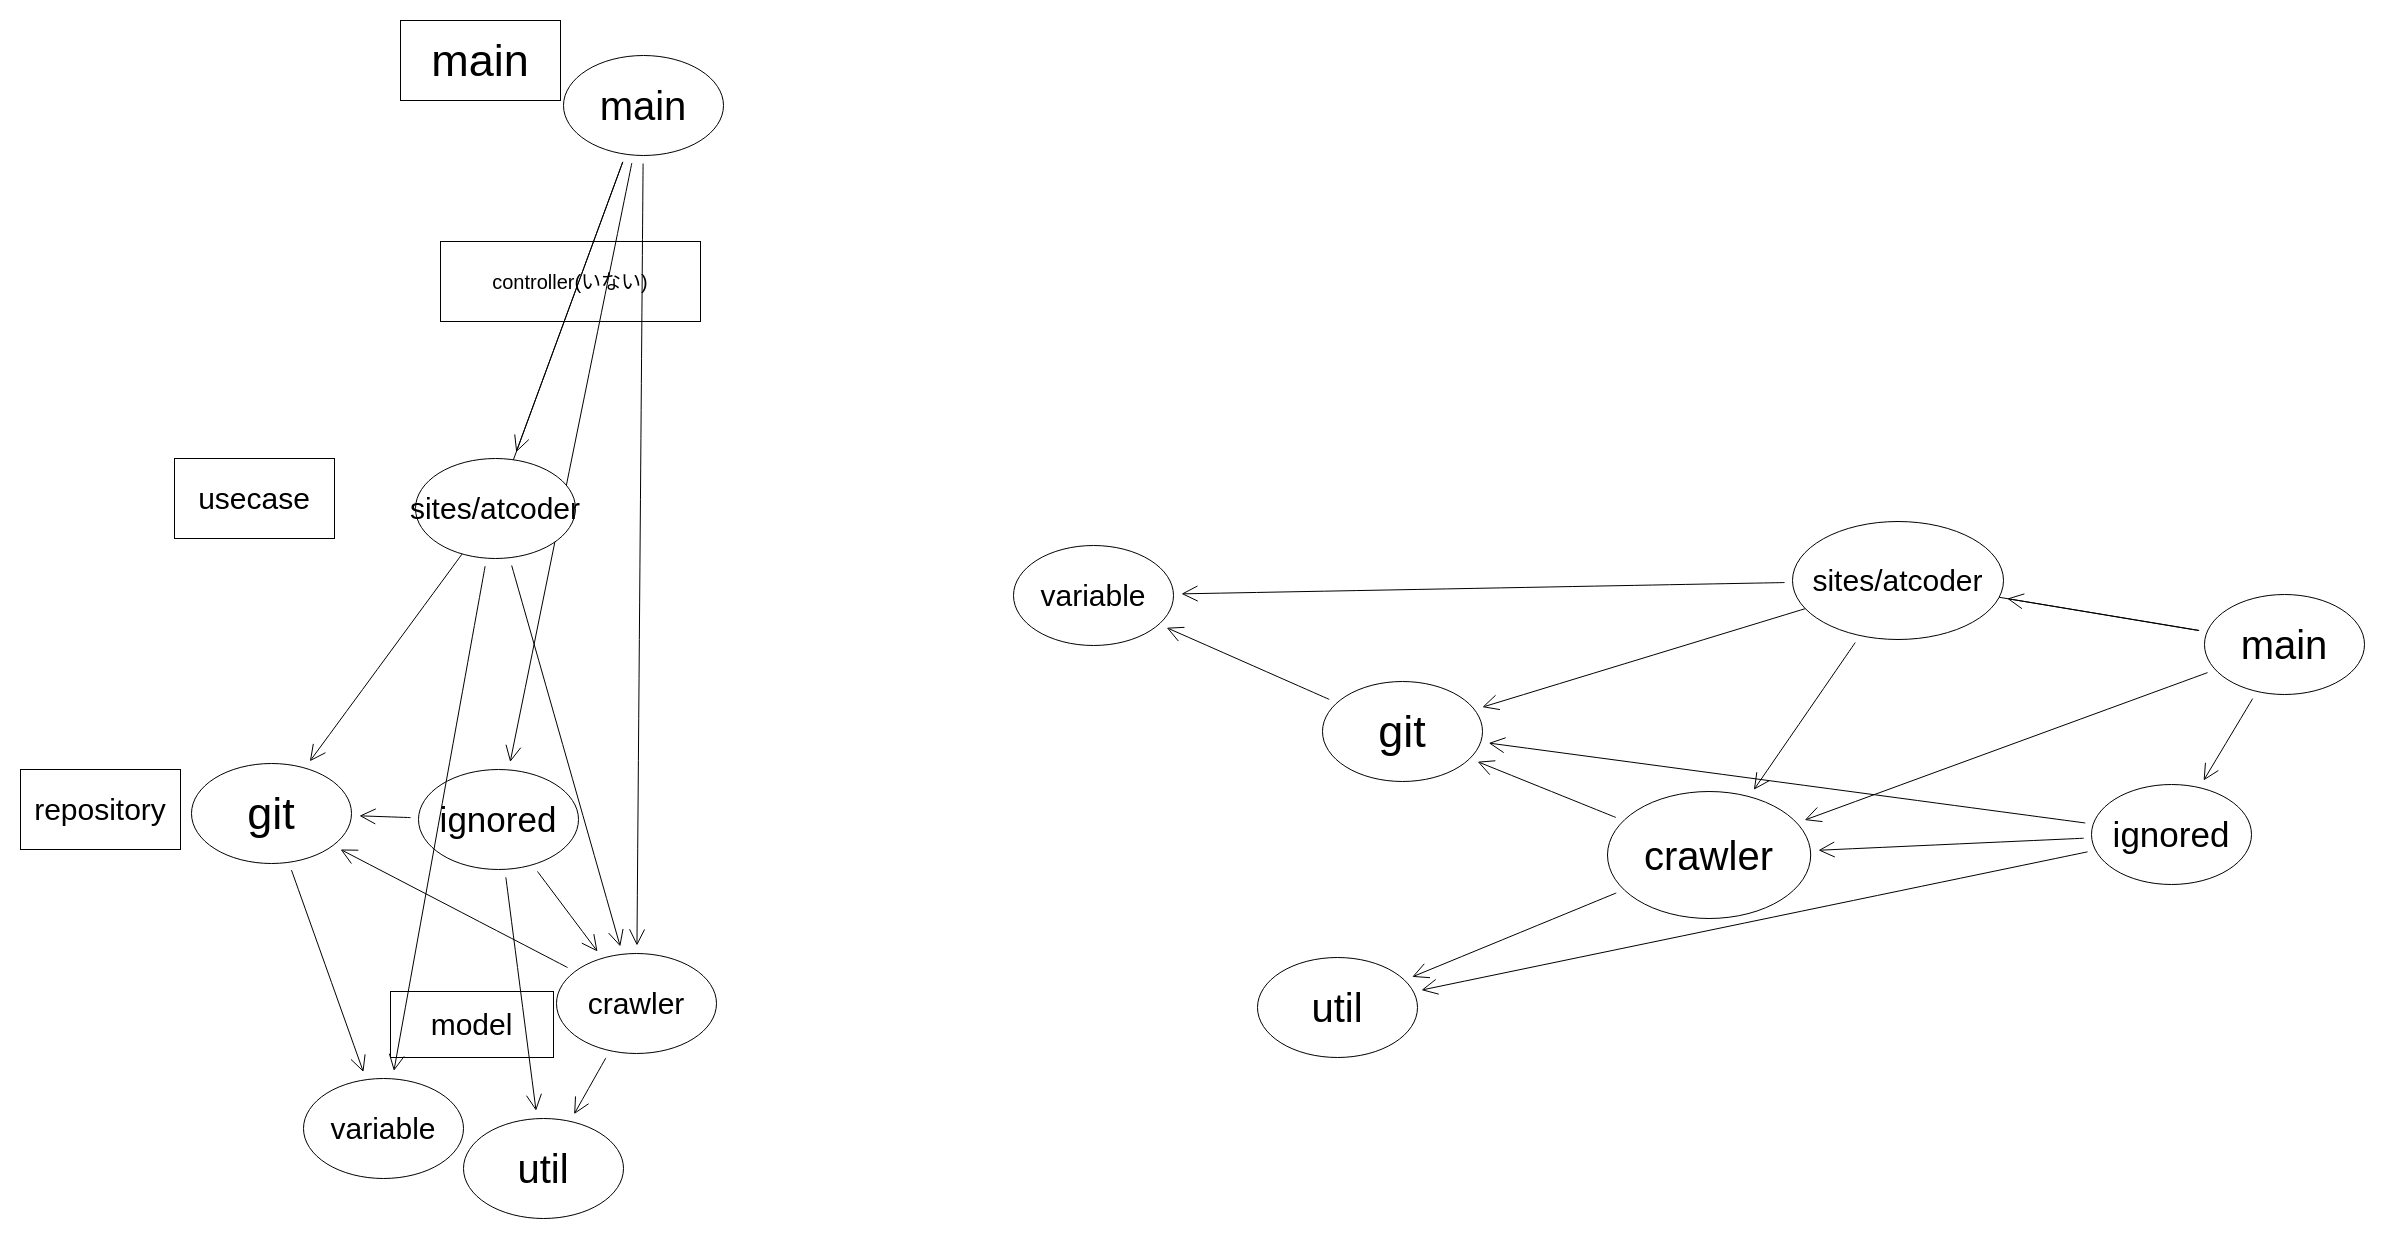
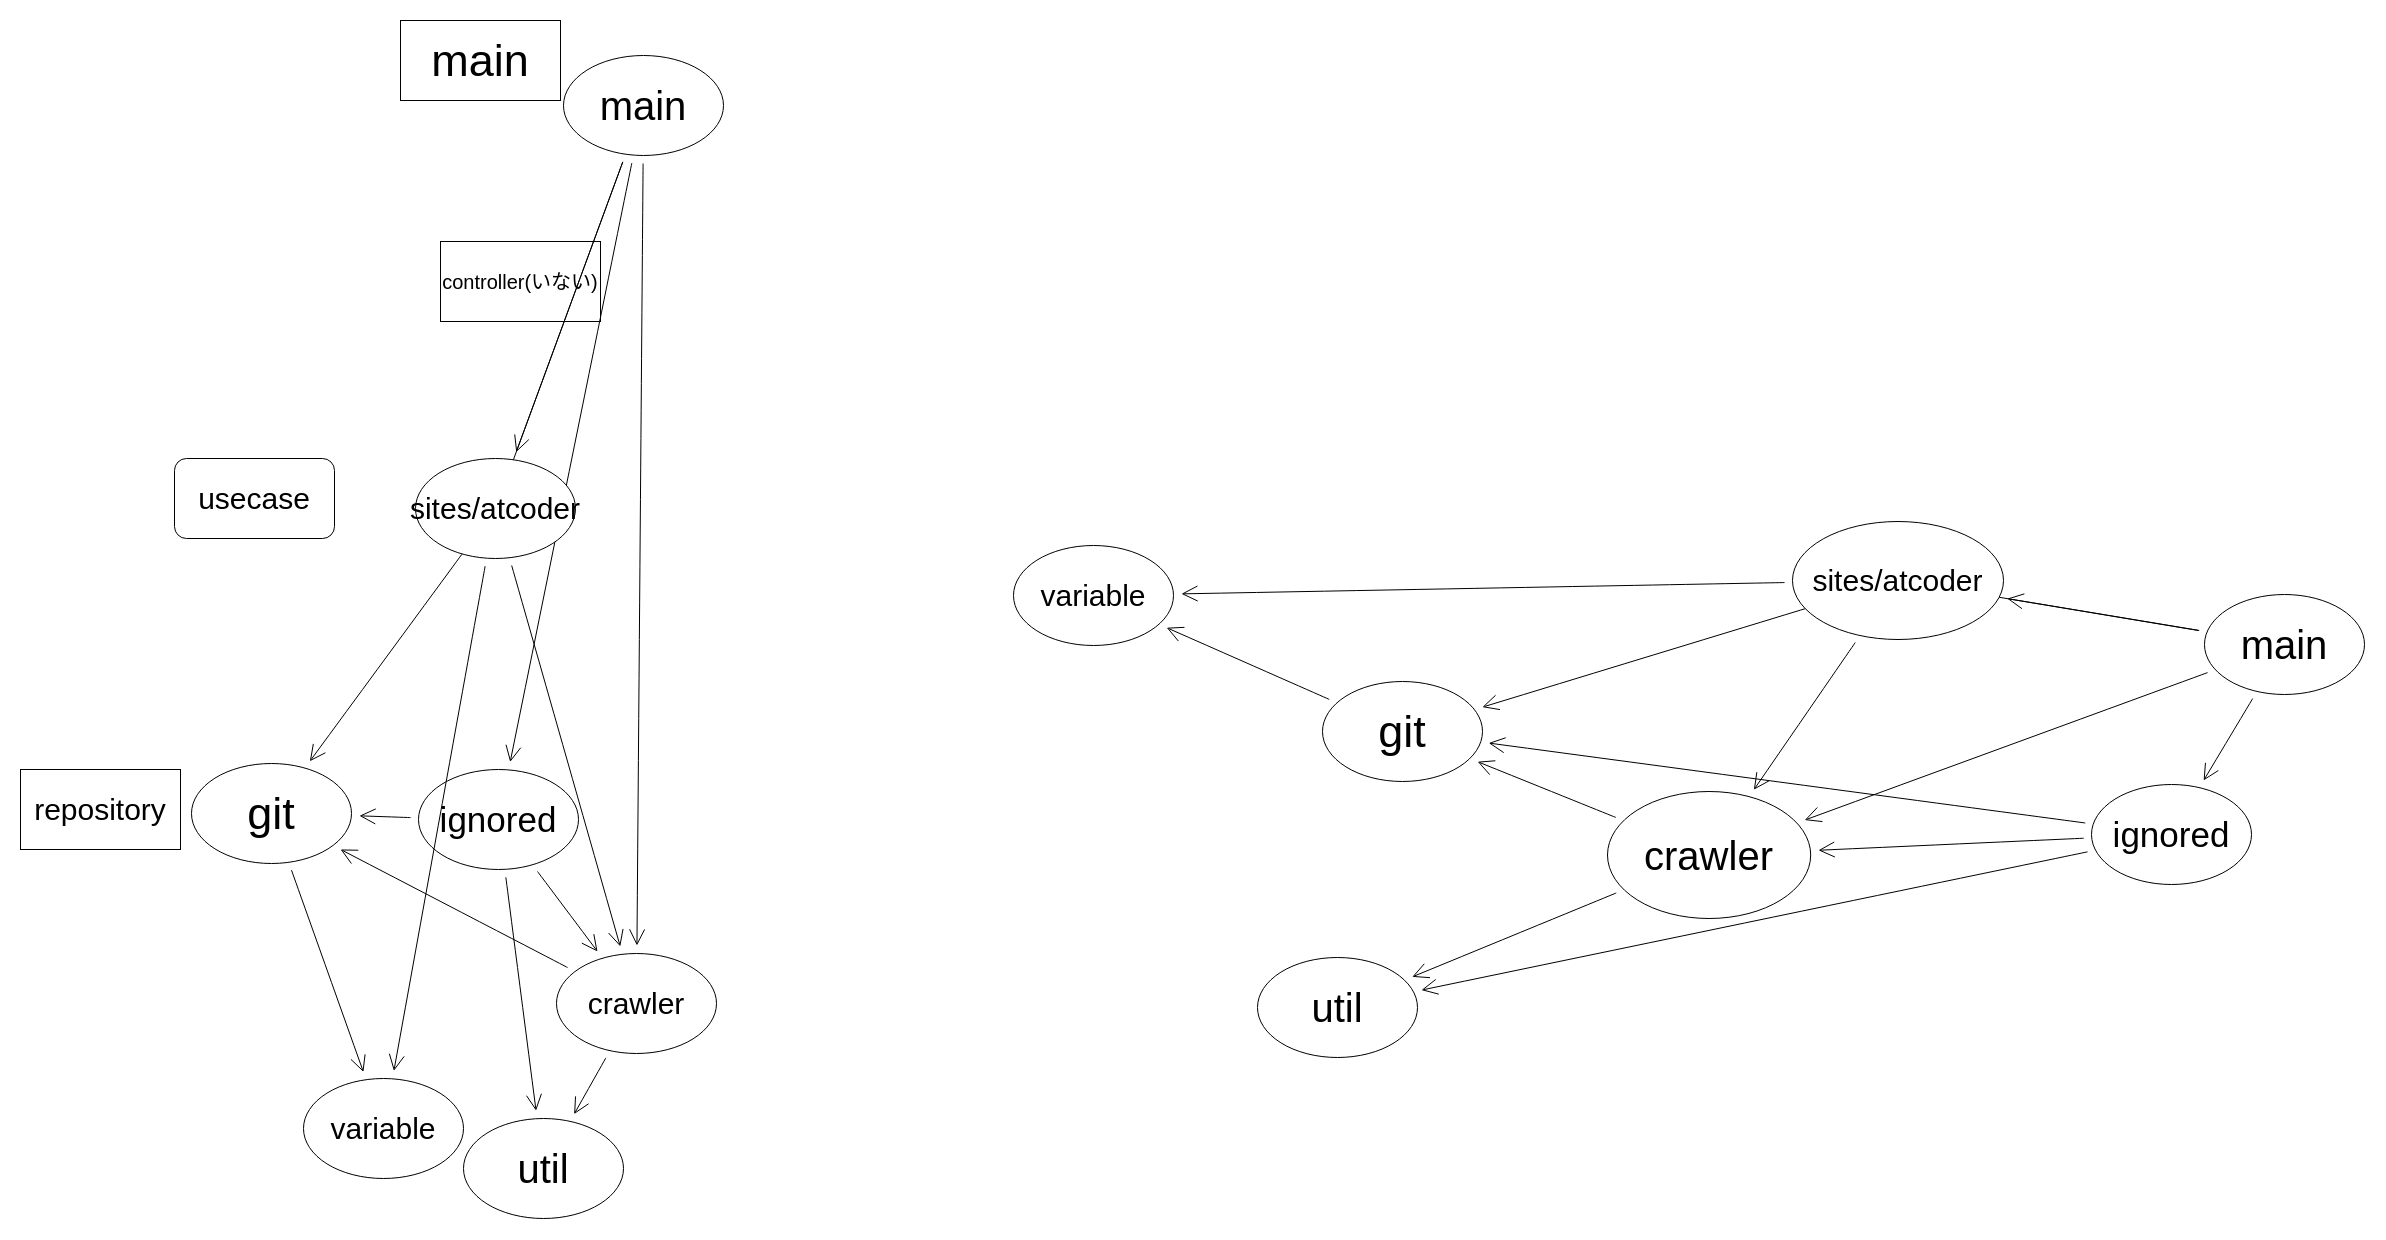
  <mxCell id="0" />
  <mxCell id="1" parent="0" />
  <mxCell id="2" style="edgeStyle=none;curved=1;rounded=0;orthogonalLoop=1;jettySize=auto;html=1;endArrow=open;startSize=14;endSize=14;targetPerimeterSpacing=8;startArrow=none;" parent="1" source="23" target="8" edge="1"><mxGeometry relative="1" as="geometry" /></mxCell>
  <mxCell id="3" style="edgeStyle=none;curved=1;rounded=0;orthogonalLoop=1;jettySize=auto;html=1;endArrow=open;startSize=14;endSize=14;sourcePerimeterSpacing=8;targetPerimeterSpacing=8;" parent="1" source="6" target="11" edge="1"><mxGeometry relative="1" as="geometry" /></mxCell>
  <mxCell id="4" style="edgeStyle=none;curved=1;rounded=0;orthogonalLoop=1;jettySize=auto;html=1;endArrow=open;startSize=14;endSize=14;sourcePerimeterSpacing=8;targetPerimeterSpacing=8;" parent="1" source="6" target="15" edge="1"><mxGeometry relative="1" as="geometry" /></mxCell>
  <mxCell id="5" style="edgeStyle=none;curved=1;rounded=0;orthogonalLoop=1;jettySize=auto;html=1;endArrow=open;startSize=14;endSize=14;sourcePerimeterSpacing=8;targetPerimeterSpacing=8;" parent="1" source="6" target="23" edge="1"><mxGeometry relative="1" as="geometry" /></mxCell>
  <mxCell id="6" value="&lt;font style=&quot;font-size: 40px&quot;&gt;main&lt;/font&gt;" style="ellipse;whiteSpace=wrap;html=1;hachureGap=4;" parent="1" vertex="1"><mxGeometry x="563" y="55" width="160" height="100" as="geometry" /></mxCell>
  <mxCell id="7" style="edgeStyle=none;curved=1;rounded=0;orthogonalLoop=1;jettySize=auto;html=1;endArrow=open;startSize=14;endSize=14;sourcePerimeterSpacing=8;targetPerimeterSpacing=8;" parent="1" source="8" target="18" edge="1"><mxGeometry relative="1" as="geometry" /></mxCell>
  <mxCell id="8" value="&lt;font style=&quot;font-size: 45px&quot;&gt;git&lt;/font&gt;" style="ellipse;whiteSpace=wrap;html=1;hachureGap=4;" parent="1" vertex="1"><mxGeometry x="191" y="763" width="160" height="100" as="geometry" /></mxCell>
  <mxCell id="9" style="edgeStyle=none;curved=1;rounded=0;orthogonalLoop=1;jettySize=auto;html=1;endArrow=open;startSize=14;endSize=14;sourcePerimeterSpacing=8;targetPerimeterSpacing=8;" parent="1" source="11" target="8" edge="1"><mxGeometry relative="1" as="geometry" /></mxCell>
  <mxCell id="10" style="edgeStyle=none;curved=1;rounded=0;orthogonalLoop=1;jettySize=auto;html=1;endArrow=open;startSize=14;endSize=14;sourcePerimeterSpacing=8;targetPerimeterSpacing=8;" parent="1" source="11" target="19" edge="1"><mxGeometry relative="1" as="geometry" /></mxCell>
  <mxCell id="11" value="&lt;font style=&quot;font-size: 30px&quot;&gt;crawler&lt;/font&gt;" style="ellipse;whiteSpace=wrap;html=1;hachureGap=4;" parent="1" vertex="1"><mxGeometry x="556" y="953" width="160" height="100" as="geometry" /></mxCell>
  <mxCell id="12" style="edgeStyle=none;curved=1;rounded=0;orthogonalLoop=1;jettySize=auto;html=1;endArrow=open;startSize=14;endSize=14;sourcePerimeterSpacing=8;targetPerimeterSpacing=8;" parent="1" source="15" target="11" edge="1"><mxGeometry relative="1" as="geometry" /></mxCell>
  <mxCell id="13" style="edgeStyle=none;curved=1;rounded=0;orthogonalLoop=1;jettySize=auto;html=1;endArrow=open;startSize=14;endSize=14;sourcePerimeterSpacing=8;targetPerimeterSpacing=8;" parent="1" source="15" target="19" edge="1"><mxGeometry relative="1" as="geometry" /></mxCell>
  <mxCell id="14" style="edgeStyle=none;curved=1;rounded=0;orthogonalLoop=1;jettySize=auto;html=1;endArrow=open;startSize=14;endSize=14;sourcePerimeterSpacing=8;targetPerimeterSpacing=8;" parent="1" source="15" target="8" edge="1"><mxGeometry relative="1" as="geometry" /></mxCell>
  <mxCell id="15" value="&lt;font style=&quot;font-size: 35px&quot;&gt;ignored&lt;/font&gt;" style="ellipse;whiteSpace=wrap;html=1;hachureGap=4;" parent="1" vertex="1"><mxGeometry x="418" y="769" width="160" height="100" as="geometry" /></mxCell>
  <mxCell id="16" style="edgeStyle=none;curved=1;rounded=0;orthogonalLoop=1;jettySize=auto;html=1;endArrow=open;startSize=14;endSize=14;sourcePerimeterSpacing=8;targetPerimeterSpacing=8;" parent="1" source="23" target="11" edge="1"><mxGeometry relative="1" as="geometry" /></mxCell>
  <mxCell id="17" style="edgeStyle=none;curved=1;rounded=0;orthogonalLoop=1;jettySize=auto;html=1;endArrow=open;startSize=14;endSize=14;sourcePerimeterSpacing=8;targetPerimeterSpacing=8;" parent="1" source="23" target="18" edge="1"><mxGeometry relative="1" as="geometry" /></mxCell>
  <mxCell id="18" value="&lt;font style=&quot;font-size: 30px&quot;&gt;variable&lt;/font&gt;" style="ellipse;whiteSpace=wrap;html=1;hachureGap=4;" parent="1" vertex="1"><mxGeometry x="303" y="1078" width="160" height="100" as="geometry" /></mxCell>
  <mxCell id="19" value="&lt;font style=&quot;font-size: 40px&quot;&gt;util&lt;/font&gt;" style="ellipse;whiteSpace=wrap;html=1;hachureGap=4;" parent="1" vertex="1"><mxGeometry x="463" y="1118" width="160" height="100" as="geometry" /></mxCell>
- <mxCell id="20" value="&lt;font style=&quot;font-size: 30px&quot;&gt;model&lt;/font&gt;" style="rounded=0;whiteSpace=wrap;html=1;hachureGap=4;fillColor=none;" parent="1" vertex="1"><mxGeometry x="390" y="991" width="163" height="66" as="geometry" /></mxCell>
- <mxCell id="21" value="&lt;font style=&quot;font-size: 30px&quot;&gt;usecase&lt;/font&gt;" style="rounded=0;whiteSpace=wrap;html=1;hachureGap=4;fillColor=none;" parent="1" vertex="1"><mxGeometry x="174" y="458" width="160" height="80" as="geometry" /></mxCell>
+ <mxCell id="21" value="&lt;font style=&quot;font-size: 30px&quot;&gt;usecase&lt;/font&gt;" style="whiteSpace=wrap;html=1;hachureGap=4;fillColor=none;rounded=1;" parent="1" vertex="1"><mxGeometry x="174" y="458" width="160" height="80" as="geometry" /></mxCell>
  <mxCell id="22" value="&lt;font style=&quot;font-size: 30px&quot;&gt;repository&lt;/font&gt;" style="rounded=0;whiteSpace=wrap;html=1;hachureGap=4;fillColor=none;" parent="1" vertex="1"><mxGeometry x="20" y="769" width="160" height="80" as="geometry" /></mxCell>
  <mxCell id="23" value="&lt;font style=&quot;font-size: 30px&quot;&gt;sites/atcoder&lt;/font&gt;" style="ellipse;whiteSpace=wrap;html=1;hachureGap=4;" parent="1" vertex="1"><mxGeometry x="415" y="458" width="160" height="100" as="geometry" /></mxCell>
  <mxCell id="24" value="" style="edgeStyle=none;curved=1;rounded=0;orthogonalLoop=1;jettySize=auto;html=1;endArrow=none;startSize=14;endSize=14;sourcePerimeterSpacing=8;" parent="1" source="6" target="23" edge="1"><mxGeometry relative="1" as="geometry"><mxPoint x="931.622" y="-29.466" as="sourcePoint" /><mxPoint x="311.395" y="761.472" as="targetPoint" /></mxGeometry></mxCell>
- <mxCell id="25" value="&lt;font style=&quot;font-size: 20px&quot;&gt;controller(いない)&lt;/font&gt;" style="rounded=0;whiteSpace=wrap;html=1;hachureGap=4;fillColor=none;" parent="1" vertex="1"><mxGeometry x="440" y="241" width="260" height="80" as="geometry" /></mxCell>
+ <mxCell id="25" value="&lt;font style=&quot;font-size: 20px&quot;&gt;controller(いない)&lt;/font&gt;" style="rounded=0;whiteSpace=wrap;html=1;hachureGap=4;fillColor=none;" parent="1" vertex="1"><mxGeometry x="440" y="241" width="160" height="80" as="geometry" /></mxCell>
  <mxCell id="26" value="&lt;font style=&quot;font-size: 45px&quot;&gt;main&lt;/font&gt;" style="rounded=0;whiteSpace=wrap;html=1;hachureGap=4;fillColor=none;" parent="1" vertex="1"><mxGeometry x="400" y="20" width="160" height="80" as="geometry" /></mxCell>
  <mxCell id="27" style="edgeStyle=none;curved=1;rounded=0;orthogonalLoop=1;jettySize=auto;html=1;endArrow=open;startSize=14;endSize=14;targetPerimeterSpacing=8;startArrow=none;" edge="1" parent="1" source="45" target="33"><mxGeometry relative="1" as="geometry" /></mxCell>
  <mxCell id="28" style="edgeStyle=none;curved=1;rounded=0;orthogonalLoop=1;jettySize=auto;html=1;endArrow=open;startSize=14;endSize=14;sourcePerimeterSpacing=8;targetPerimeterSpacing=8;" edge="1" parent="1" source="31" target="36"><mxGeometry relative="1" as="geometry" /></mxCell>
  <mxCell id="29" style="edgeStyle=none;curved=1;rounded=0;orthogonalLoop=1;jettySize=auto;html=1;endArrow=open;startSize=14;endSize=14;sourcePerimeterSpacing=8;targetPerimeterSpacing=8;" edge="1" parent="1" source="31" target="40"><mxGeometry relative="1" as="geometry" /></mxCell>
  <mxCell id="30" style="edgeStyle=none;curved=1;rounded=0;orthogonalLoop=1;jettySize=auto;html=1;endArrow=open;startSize=14;endSize=14;sourcePerimeterSpacing=8;targetPerimeterSpacing=8;" edge="1" parent="1" source="31" target="45"><mxGeometry relative="1" as="geometry" /></mxCell>
  <mxCell id="31" value="&lt;font style=&quot;font-size: 40px&quot;&gt;main&lt;/font&gt;" style="ellipse;whiteSpace=wrap;html=1;hachureGap=4;" vertex="1" parent="1"><mxGeometry x="2204" y="594" width="160" height="100" as="geometry" /></mxCell>
  <mxCell id="32" style="edgeStyle=none;curved=1;rounded=0;orthogonalLoop=1;jettySize=auto;html=1;endArrow=open;startSize=14;endSize=14;sourcePerimeterSpacing=8;targetPerimeterSpacing=8;" edge="1" parent="1" source="33" target="43"><mxGeometry relative="1" as="geometry" /></mxCell>
  <mxCell id="33" value="&lt;font style=&quot;font-size: 45px&quot;&gt;git&lt;/font&gt;" style="ellipse;whiteSpace=wrap;html=1;hachureGap=4;" vertex="1" parent="1"><mxGeometry x="1322" y="681" width="160" height="100" as="geometry" /></mxCell>
  <mxCell id="34" style="edgeStyle=none;curved=1;rounded=0;orthogonalLoop=1;jettySize=auto;html=1;endArrow=open;startSize=14;endSize=14;sourcePerimeterSpacing=8;targetPerimeterSpacing=8;" edge="1" parent="1" source="36" target="33"><mxGeometry relative="1" as="geometry" /></mxCell>
  <mxCell id="35" style="edgeStyle=none;curved=1;rounded=0;orthogonalLoop=1;jettySize=auto;html=1;endArrow=open;startSize=14;endSize=14;sourcePerimeterSpacing=8;targetPerimeterSpacing=8;" edge="1" parent="1" source="36" target="44"><mxGeometry relative="1" as="geometry" /></mxCell>
  <mxCell id="36" value="&lt;font style=&quot;font-size: 40px;&quot;&gt;crawler&lt;/font&gt;" style="ellipse;whiteSpace=wrap;html=1;hachureGap=4;" vertex="1" parent="1"><mxGeometry x="1607" y="791" width="203.2" height="127" as="geometry" /></mxCell>
  <mxCell id="37" style="edgeStyle=none;curved=1;rounded=0;orthogonalLoop=1;jettySize=auto;html=1;endArrow=open;startSize=14;endSize=14;sourcePerimeterSpacing=8;targetPerimeterSpacing=8;" edge="1" parent="1" source="40" target="36"><mxGeometry relative="1" as="geometry" /></mxCell>
  <mxCell id="38" style="edgeStyle=none;curved=1;rounded=0;orthogonalLoop=1;jettySize=auto;html=1;endArrow=open;startSize=14;endSize=14;sourcePerimeterSpacing=8;targetPerimeterSpacing=8;" edge="1" parent="1" source="40" target="44"><mxGeometry relative="1" as="geometry" /></mxCell>
  <mxCell id="39" style="edgeStyle=none;curved=1;rounded=0;orthogonalLoop=1;jettySize=auto;html=1;endArrow=open;startSize=14;endSize=14;sourcePerimeterSpacing=8;targetPerimeterSpacing=8;" edge="1" parent="1" source="40" target="33"><mxGeometry relative="1" as="geometry" /></mxCell>
  <mxCell id="40" value="&lt;font style=&quot;font-size: 35px&quot;&gt;ignored&lt;/font&gt;" style="ellipse;whiteSpace=wrap;html=1;hachureGap=4;" vertex="1" parent="1"><mxGeometry x="2091" y="784" width="160" height="100" as="geometry" /></mxCell>
  <mxCell id="41" style="edgeStyle=none;curved=1;rounded=0;orthogonalLoop=1;jettySize=auto;html=1;endArrow=open;startSize=14;endSize=14;sourcePerimeterSpacing=8;targetPerimeterSpacing=8;" edge="1" parent="1" source="45" target="36"><mxGeometry relative="1" as="geometry" /></mxCell>
  <mxCell id="42" style="edgeStyle=none;curved=1;rounded=0;orthogonalLoop=1;jettySize=auto;html=1;endArrow=open;startSize=14;endSize=14;sourcePerimeterSpacing=8;targetPerimeterSpacing=8;" edge="1" parent="1" source="45" target="43"><mxGeometry relative="1" as="geometry" /></mxCell>
  <mxCell id="43" value="&lt;font style=&quot;font-size: 30px&quot;&gt;variable&lt;/font&gt;" style="ellipse;whiteSpace=wrap;html=1;hachureGap=4;" vertex="1" parent="1"><mxGeometry x="1013" y="545" width="160" height="100" as="geometry" /></mxCell>
  <mxCell id="44" value="&lt;font style=&quot;font-size: 40px&quot;&gt;util&lt;/font&gt;" style="ellipse;whiteSpace=wrap;html=1;hachureGap=4;" vertex="1" parent="1"><mxGeometry x="1257" y="957" width="160" height="100" as="geometry" /></mxCell>
  <mxCell id="45" value="&lt;font style=&quot;font-size: 30px&quot;&gt;sites/atcoder&lt;/font&gt;" style="ellipse;whiteSpace=wrap;html=1;hachureGap=4;" vertex="1" parent="1"><mxGeometry x="1792" y="521" width="211" height="118" as="geometry" /></mxCell>
  <mxCell id="46" value="" style="edgeStyle=none;curved=1;rounded=0;orthogonalLoop=1;jettySize=auto;html=1;endArrow=none;startSize=14;endSize=14;sourcePerimeterSpacing=8;" edge="1" parent="1" source="31" target="45"><mxGeometry relative="1" as="geometry"><mxPoint x="2098.622" y="-33.466" as="sourcePoint" /><mxPoint x="1478.395" y="757.472" as="targetPoint" /></mxGeometry></mxCell>
